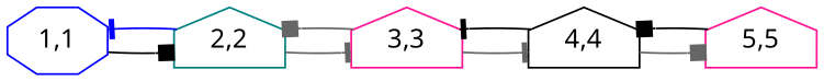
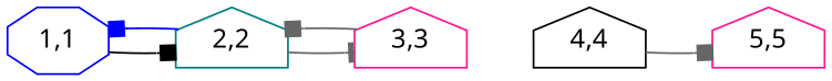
  digraph {
    fontname="Noto Sans"
    rankdir=LR
    node [color=deeppink fontname="Noto Sans" shape=house]
    edge [arrowhead=box color=gray40 fontname="Noto Sans"]
    n1 [color=blue label="1,1" shape=octagon]
    n2 [color=teal label="2,2"]
    n3 [label="3,3"]
    n4 [color=black label="4,4"]
    n5 [label="5,5"]
    n1 -> n2 [color=black]
-   n2 -> n1 [arrowhead=tee color=blue]
+   n2 -> n1 [color=blue]
    n2 -> n3 [arrowhead=tee]
    n3 -> n2
-   n3 -> n4 [arrowhead=tee]
-   n4 -> n3 [arrowhead=tee color=black]
    n4 -> n5
-   n5 -> n4 [color=black]
  }
